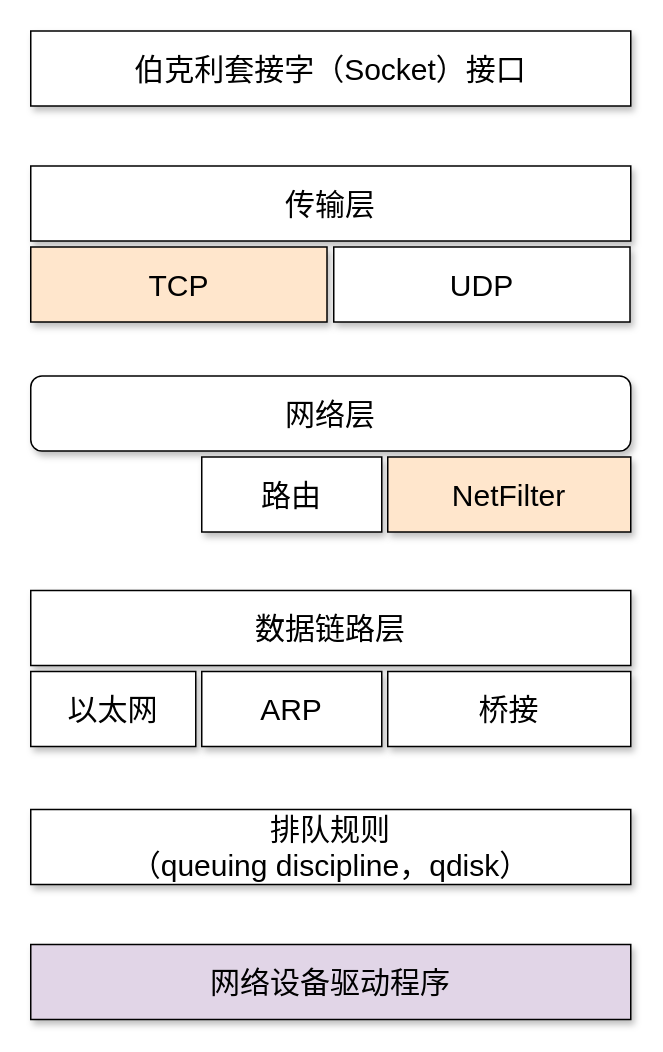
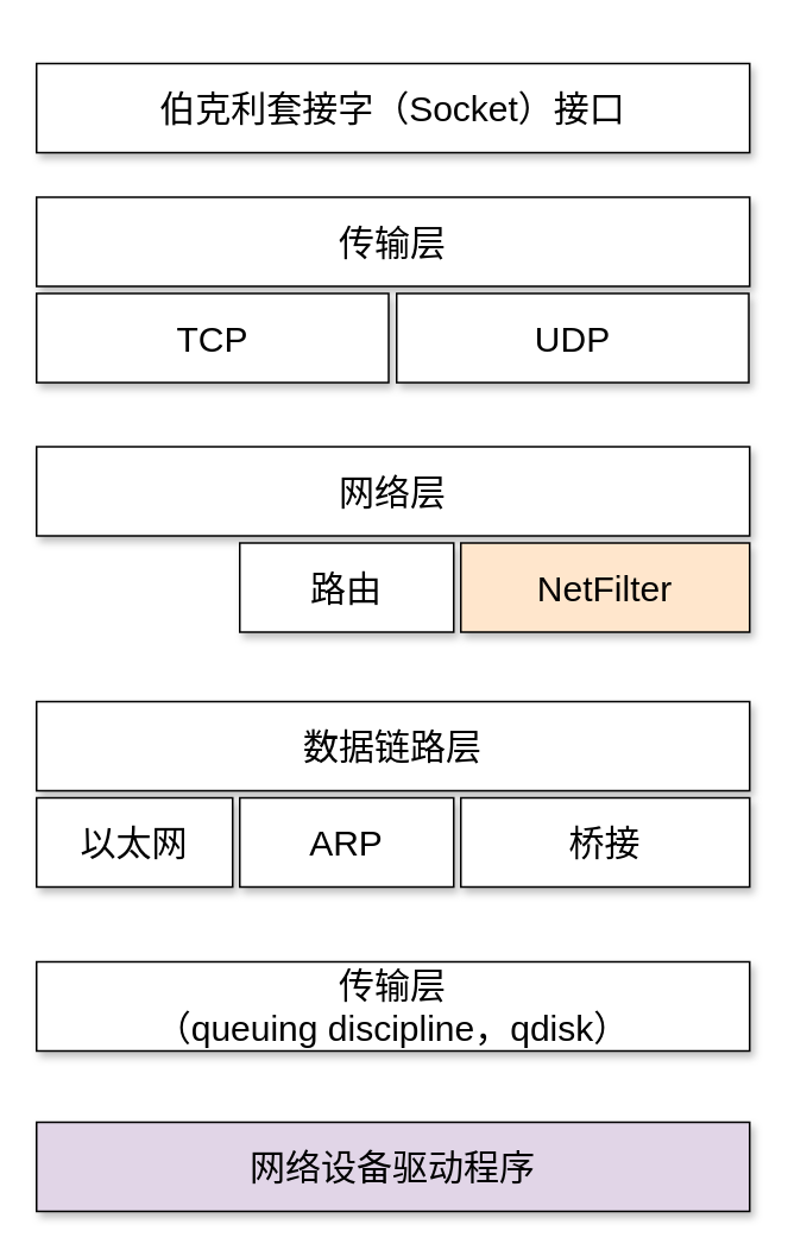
  <mxCell id="0" />
  <mxCell id="1" parent="0" />
- <mxCell id="2" value="伯克利套接字（Socket）接口" style="rounded=0;whiteSpace=wrap;html=1;shadow=1;fontSize=20;" vertex="1" parent="1"><mxGeometry x="20" y="20" width="400" height="50" as="geometry" /></mxCell>
+ <mxCell id="2" value="伯克利套接字（Socket）接口" style="rounded=0;whiteSpace=wrap;html=1;shadow=1;fontSize=20;" vertex="1" parent="1"><mxGeometry x="20" y="35" width="400" height="50" as="geometry" /></mxCell>
  <mxCell id="3" value="传输层" style="rounded=0;whiteSpace=wrap;html=1;shadow=1;fontSize=20;" vertex="1" parent="1"><mxGeometry x="20" y="110" width="400" height="50" as="geometry" /></mxCell>
- <mxCell id="4" value="TCP" style="rounded=0;whiteSpace=wrap;html=1;shadow=1;fontSize=20;fillColor=#ffe6cc;" vertex="1" parent="1"><mxGeometry x="20" y="164" width="197.5" height="50" as="geometry" /></mxCell>
+ <mxCell id="4" value="TCP" style="rounded=0;whiteSpace=wrap;html=1;shadow=1;fontSize=20;" vertex="1" parent="1"><mxGeometry x="20" y="164" width="197.5" height="50" as="geometry" /></mxCell>
  <mxCell id="5" value="UDP" style="rounded=0;whiteSpace=wrap;html=1;shadow=1;fontSize=20;" vertex="1" parent="1"><mxGeometry x="222" y="164" width="197.5" height="50" as="geometry" /></mxCell>
- <mxCell id="6" value="网络层" style="whiteSpace=wrap;html=1;shadow=1;fontSize=20;rounded=1;" vertex="1" parent="1"><mxGeometry x="20" y="250" width="400" height="50" as="geometry" /></mxCell>
+ <mxCell id="6" value="网络层" style="rounded=0;whiteSpace=wrap;html=1;shadow=1;fontSize=20;" vertex="1" parent="1"><mxGeometry x="20" y="250" width="400" height="50" as="geometry" /></mxCell>
  <mxCell id="7" value="路由" style="rounded=0;whiteSpace=wrap;html=1;shadow=1;fontSize=20;" vertex="1" parent="1"><mxGeometry x="134" y="304" width="120" height="50" as="geometry" /></mxCell>
  <mxCell id="8" value="NetFilter" style="rounded=0;whiteSpace=wrap;html=1;shadow=1;fontSize=20;fillColor=#ffe6cc;" vertex="1" parent="1"><mxGeometry x="258" y="304" width="162" height="50" as="geometry" /></mxCell>
  <mxCell id="9" value="数据链路层" style="rounded=0;whiteSpace=wrap;html=1;shadow=1;fontSize=20;" vertex="1" parent="1"><mxGeometry x="20" y="393" width="400" height="50" as="geometry" /></mxCell>
  <mxCell id="10" value="以太网" style="rounded=0;whiteSpace=wrap;html=1;shadow=1;fontSize=20;" vertex="1" parent="1"><mxGeometry x="20" y="447" width="110" height="50" as="geometry" /></mxCell>
  <mxCell id="11" value="ARP" style="rounded=0;whiteSpace=wrap;html=1;shadow=1;fontSize=20;" vertex="1" parent="1"><mxGeometry x="134" y="447" width="120" height="50" as="geometry" /></mxCell>
  <mxCell id="12" value="桥接" style="rounded=0;whiteSpace=wrap;html=1;shadow=1;fontSize=20;" vertex="1" parent="1"><mxGeometry x="258" y="447" width="162" height="50" as="geometry" /></mxCell>
- <mxCell id="13" value="排队规则&lt;br&gt;（queuing discipline，qdisk）" style="rounded=0;whiteSpace=wrap;html=1;shadow=1;fontSize=20;" vertex="1" parent="1"><mxGeometry x="20" y="539" width="400" height="50" as="geometry" /></mxCell>
+ <mxCell id="13" value="传输层&lt;br&gt;（queuing discipline，qdisk）" style="rounded=0;whiteSpace=wrap;html=1;shadow=1;fontSize=20;" vertex="1" parent="1"><mxGeometry x="20" y="539" width="400" height="50" as="geometry" /></mxCell>
  <mxCell id="14" value="网络设备驱动程序" style="rounded=0;whiteSpace=wrap;html=1;shadow=1;fontSize=20;fillColor=#e1d5e7;" vertex="1" parent="1"><mxGeometry x="20" y="629" width="400" height="50" as="geometry" /></mxCell>
